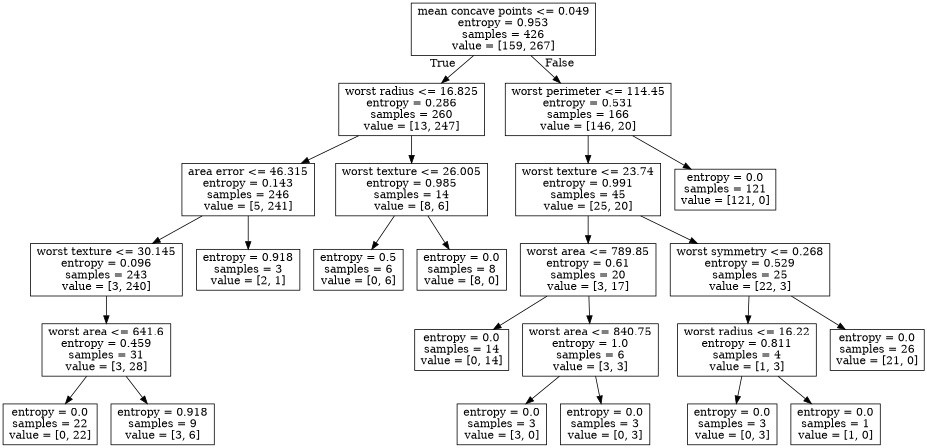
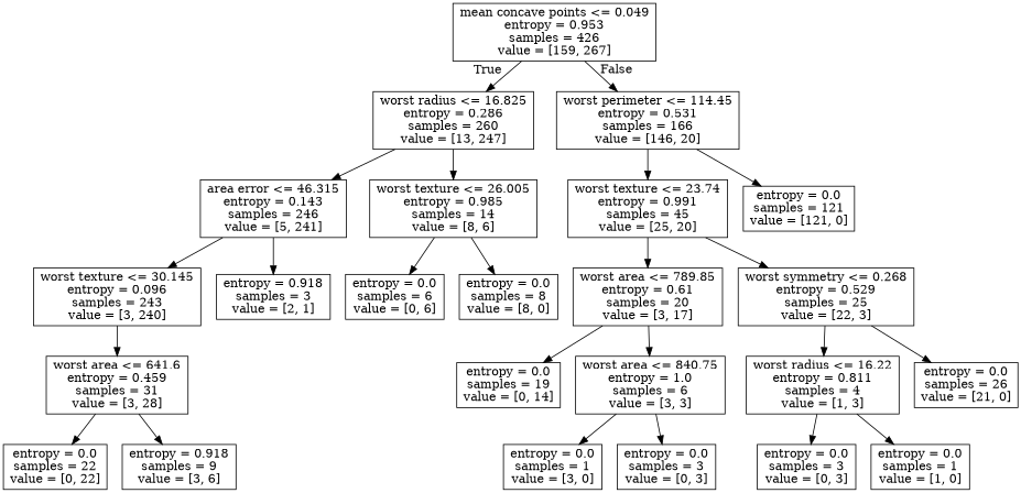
  digraph {
    node [shape=box]
    n1 [label="mean concave points <= 0.049\nentropy = 0.953\nsamples = 426\nvalue = [159, 267]"]
    n2 [label="worst radius <= 16.825\nentropy = 0.286\nsamples = 260\nvalue = [13, 247]"]
    n3 [label="worst perimeter <= 114.45\nentropy = 0.531\nsamples = 166\nvalue = [146, 20]"]
    n4 [label="area error <= 46.315\nentropy = 0.143\nsamples = 246\nvalue = [5, 241]"]
    n5 [label="worst texture <= 26.005\nentropy = 0.985\nsamples = 14\nvalue = [8, 6]"]
    n6 [label="worst texture <= 23.74\nentropy = 0.991\nsamples = 45\nvalue = [25, 20]"]
    n7 [label="entropy = 0.0\nsamples = 121\nvalue = [121, 0]"]
    n8 [label="worst texture <= 30.145\nentropy = 0.096\nsamples = 243\nvalue = [3, 240]"]
    n9 [label="entropy = 0.918\nsamples = 3\nvalue = [2, 1]"]
-   n10 [label="entropy = 0.5\nsamples = 6\nvalue = [0, 6]"]
+   n10 [label="entropy = 0.0\nsamples = 6\nvalue = [0, 6]"]
    n11 [label="entropy = 0.0\nsamples = 8\nvalue = [8, 0]"]
    n12 [label="worst area <= 641.6\nentropy = 0.459\nsamples = 31\nvalue = [3, 28]"]
    n13 [label="entropy = 0.0\nsamples = 22\nvalue = [0, 22]"]
    n14 [label="entropy = 0.918\nsamples = 9\nvalue = [3, 6]"]
    n15 [label="worst area <= 789.85\nentropy = 0.61\nsamples = 20\nvalue = [3, 17]"]
    n16 [label="worst symmetry <= 0.268\nentropy = 0.529\nsamples = 25\nvalue = [22, 3]"]
-   n17 [label="entropy = 0.0\nsamples = 14\nvalue = [0, 14]"]
+   n17 [label="entropy = 0.0\nsamples = 19\nvalue = [0, 14]"]
    n18 [label="worst area <= 840.75\nentropy = 1.0\nsamples = 6\nvalue = [3, 3]"]
    n19 [label="worst radius <= 16.22\nentropy = 0.811\nsamples = 4\nvalue = [1, 3]"]
    n20 [label="entropy = 0.0\nsamples = 26\nvalue = [21, 0]"]
-   n21 [label="entropy = 0.0\nsamples = 3\nvalue = [3, 0]"]
+   n21 [label="entropy = 0.0\nsamples = 1\nvalue = [3, 0]"]
    n22 [label="entropy = 0.0\nsamples = 3\nvalue = [0, 3]"]
    n23 [label="entropy = 0.0\nsamples = 3\nvalue = [0, 3]"]
    n24 [label="entropy = 0.0\nsamples = 1\nvalue = [1, 0]"]
    n1 -> n2 [headlabel=True labelangle=45 labeldistance=2.5]
    n1 -> n3 [headlabel=False labelangle=-45 labeldistance=2.5]
    n2 -> n4
    n2 -> n5
    n3 -> n6
    n3 -> n7
    n4 -> n8
    n4 -> n9
    n5 -> n10
    n5 -> n11
    n6 -> n15
    n6 -> n16
    n8 -> n12
    n12 -> n13
    n12 -> n14
    n15 -> n17
    n15 -> n18
    n16 -> n19
    n16 -> n20
    n18 -> n21
    n18 -> n22
    n19 -> n23
    n19 -> n24
  }
